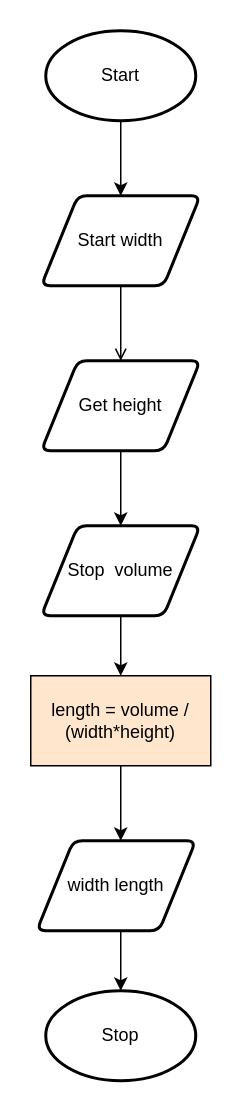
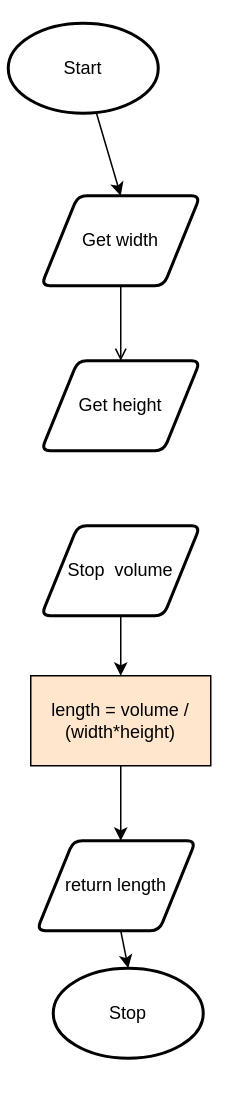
  <mxCell id="0" />
  <mxCell id="1" parent="0" />
  <mxCell id="2" style="edgeStyle=none;html=1;" parent="1" source="3" edge="1"><mxGeometry relative="1" as="geometry"><mxPoint x="80" y="130" as="targetPoint" /></mxGeometry></mxCell>
- <mxCell id="3" value="Start" style="strokeWidth=2;html=1;shape=mxgraph.flowchart.start_1;whiteSpace=wrap;" parent="1" vertex="1"><mxGeometry x="30" y="20" width="100" height="60" as="geometry" /></mxCell>
+ <mxCell id="3" value="Start" style="strokeWidth=2;html=1;shape=mxgraph.flowchart.start_1;whiteSpace=wrap;" parent="1" vertex="1"><mxGeometry x="5" y="15" width="100" height="60" as="geometry" /></mxCell>
  <mxCell id="4" style="edgeStyle=none;html=1;entryX=0.5;entryY=0;entryDx=0;entryDy=0;endArrow=open;" parent="1" source="5" target="7" edge="1"><mxGeometry relative="1" as="geometry"><mxPoint x="83" y="250" as="targetPoint" /></mxGeometry></mxCell>
- <mxCell id="5" value="Start width" style="shape=parallelogram;html=1;strokeWidth=2;perimeter=parallelogramPerimeter;whiteSpace=wrap;rounded=1;arcSize=12;size=0.23;" parent="1" vertex="1"><mxGeometry x="27" y="130" width="106" height="60" as="geometry" /></mxCell>
- <mxCell id="6" style="edgeStyle=none;html=1;entryX=0.5;entryY=0;entryDx=0;entryDy=0;" parent="1" source="7" target="9" edge="1"><mxGeometry relative="1" as="geometry" /></mxCell>
+ <mxCell id="5" value="Get width" style="shape=parallelogram;html=1;strokeWidth=2;perimeter=parallelogramPerimeter;whiteSpace=wrap;rounded=1;arcSize=12;size=0.23;" parent="1" vertex="1"><mxGeometry x="27" y="130" width="106" height="60" as="geometry" /></mxCell>
  <mxCell id="7" value="Get height" style="shape=parallelogram;html=1;strokeWidth=2;perimeter=parallelogramPerimeter;whiteSpace=wrap;rounded=1;arcSize=12;size=0.23;" parent="1" vertex="1"><mxGeometry x="27" y="240" width="106" height="60" as="geometry" /></mxCell>
  <mxCell id="8" style="edgeStyle=none;html=1;" parent="1" source="9" edge="1"><mxGeometry relative="1" as="geometry"><mxPoint x="80" y="450" as="targetPoint" /></mxGeometry></mxCell>
  <mxCell id="9" value="Stop&amp;nbsp; volume" style="shape=parallelogram;html=1;strokeWidth=2;perimeter=parallelogramPerimeter;whiteSpace=wrap;rounded=1;arcSize=12;size=0.23;" parent="1" vertex="1"><mxGeometry x="27" y="350" width="106" height="60" as="geometry" /></mxCell>
  <mxCell id="10" style="edgeStyle=none;html=1;" parent="1" source="11" edge="1"><mxGeometry relative="1" as="geometry"><mxPoint x="80" y="560" as="targetPoint" /></mxGeometry></mxCell>
  <mxCell id="11" value="length = volume / (width*height)" style="rounded=0;whiteSpace=wrap;html=1;fillColor=#ffe6cc;" parent="1" vertex="1"><mxGeometry x="20" y="450" width="120" height="60" as="geometry" /></mxCell>
  <mxCell id="12" style="edgeStyle=none;html=1;entryX=0.5;entryY=0;entryDx=0;entryDy=0;entryPerimeter=0;" parent="1" target="13" edge="1"><mxGeometry relative="1" as="geometry"><mxPoint x="80" y="660" as="targetPoint" /><mxPoint x="80" y="620" as="sourcePoint" /></mxGeometry></mxCell>
- <mxCell id="13" value="Stop" style="strokeWidth=2;html=1;shape=mxgraph.flowchart.start_1;whiteSpace=wrap;" parent="1" vertex="1"><mxGeometry x="30" y="660" width="100" height="60" as="geometry" /></mxCell>
- <mxCell id="14" value="width length" style="shape=parallelogram;html=1;strokeWidth=2;perimeter=parallelogramPerimeter;whiteSpace=wrap;rounded=1;arcSize=12;size=0.23;" vertex="1" parent="1"><mxGeometry x="24" y="560" width="106" height="60" as="geometry" /></mxCell>
+ <mxCell id="13" value="Stop" style="strokeWidth=2;html=1;shape=mxgraph.flowchart.start_1;whiteSpace=wrap;" parent="1" vertex="1"><mxGeometry x="35" y="645" width="100" height="60" as="geometry" /></mxCell>
+ <mxCell id="14" value="return length" style="shape=parallelogram;html=1;strokeWidth=2;perimeter=parallelogramPerimeter;whiteSpace=wrap;rounded=1;arcSize=12;size=0.23;" vertex="1" parent="1"><mxGeometry x="24" y="560" width="106" height="60" as="geometry" /></mxCell>
